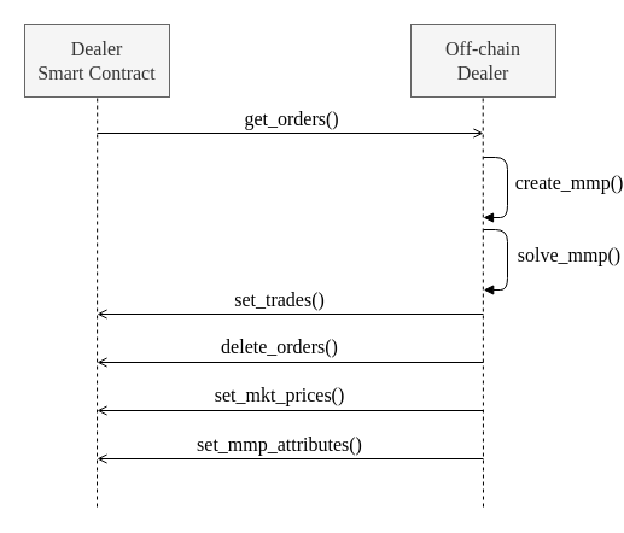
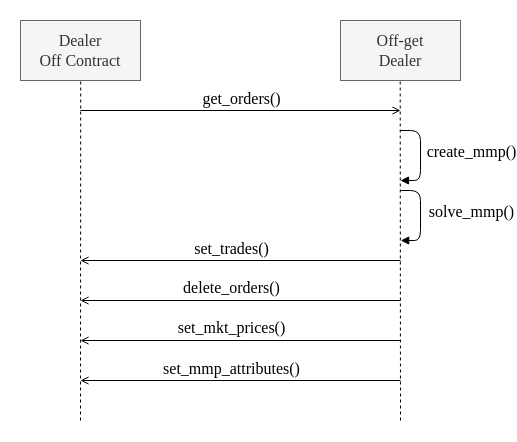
  <mxCell id="0" />
  <mxCell id="1" parent="0" />
- <mxCell id="2" value="Dealer&lt;br style=&quot;font-size: 16px;&quot;&gt;Smart Contract" style="rounded=0;whiteSpace=wrap;html=1;fillColor=#f5f5f5;strokeColor=#666666;fontColor=#333333;fontFamily=Lucida Console;fontSize=16;" parent="1" vertex="1"><mxGeometry x="20" y="20" width="120" height="60" as="geometry" /></mxCell>
- <mxCell id="3" value="Off-chain&lt;br style=&quot;font-size: 16px;&quot;&gt;Dealer" style="rounded=0;whiteSpace=wrap;html=1;fillColor=#f5f5f5;strokeColor=#666666;fontColor=#333333;fontFamily=Lucida Console;fontSize=16;" parent="1" vertex="1"><mxGeometry x="340" y="20" width="120" height="60" as="geometry" /></mxCell>
+ <mxCell id="2" value="Dealer&lt;br style=&quot;font-size: 16px;&quot;&gt;Off Contract" style="rounded=0;whiteSpace=wrap;html=1;fillColor=#f5f5f5;strokeColor=#666666;fontColor=#333333;fontFamily=Lucida Console;fontSize=16;" parent="1" vertex="1"><mxGeometry x="20" y="20" width="120" height="60" as="geometry" /></mxCell>
+ <mxCell id="3" value="Off-get&lt;br style=&quot;font-size: 16px;&quot;&gt;Dealer" style="rounded=0;whiteSpace=wrap;html=1;fillColor=#f5f5f5;strokeColor=#666666;fontColor=#333333;fontFamily=Lucida Console;fontSize=16;" parent="1" vertex="1"><mxGeometry x="340" y="20" width="120" height="60" as="geometry" /></mxCell>
  <mxCell id="4" value="" style="endArrow=none;dashed=1;html=1;entryX=0.46;entryY=1.031;entryDx=0;entryDy=0;entryPerimeter=0;fontFamily=Lucida Console;" parent="1" edge="1"><mxGeometry width="50" height="50" relative="1" as="geometry"><mxPoint x="400" y="420" as="sourcePoint" /><mxPoint x="399.7" y="79.86" as="targetPoint" /></mxGeometry></mxCell>
  <mxCell id="5" value="" style="endArrow=none;dashed=1;html=1;entryX=0.46;entryY=1.031;entryDx=0;entryDy=0;entryPerimeter=0;fontFamily=Lucida Console;" parent="1" edge="1"><mxGeometry width="50" height="50" relative="1" as="geometry"><mxPoint x="80" y="420" as="sourcePoint" /><mxPoint x="80.2" y="79.86" as="targetPoint" /></mxGeometry></mxCell>
  <mxCell id="6" value="" style="endArrow=none;html=1;endFill=0;startArrow=open;startFill=0;fontFamily=Lucida Console;" parent="1" edge="1"><mxGeometry width="50" height="50" relative="1" as="geometry"><mxPoint x="400" y="110" as="sourcePoint" /><mxPoint x="80" y="110" as="targetPoint" /></mxGeometry></mxCell>
  <mxCell id="7" value="get_orders()" style="text;html=1;resizable=0;points=[];align=center;verticalAlign=middle;labelBackgroundColor=#ffffff;fontFamily=Lucida Console;fontSize=16;" parent="6" vertex="1" connectable="0"><mxGeometry x="0.091" y="-2" relative="1" as="geometry"><mxPoint x="15" y="-11" as="offset" /></mxGeometry></mxCell>
  <mxCell id="8" value="" style="endArrow=none;html=1;endFill=0;startArrow=block;startFill=1;edgeStyle=orthogonalEdgeStyle;fontFamily=Lucida Console;" parent="1" edge="1"><mxGeometry width="50" height="50" relative="1" as="geometry"><mxPoint x="400" y="180" as="sourcePoint" /><mxPoint x="400" y="130" as="targetPoint" /><Array as="points"><mxPoint x="420" y="180" /><mxPoint x="420" y="130" /></Array></mxGeometry></mxCell>
  <mxCell id="9" value="create_mmp()" style="text;html=1;resizable=0;points=[];align=center;verticalAlign=middle;labelBackgroundColor=#ffffff;fontFamily=Lucida Console;fontSize=16;" parent="8" vertex="1" connectable="0"><mxGeometry x="-0.015" y="1" relative="1" as="geometry"><mxPoint x="51" y="-5.5" as="offset" /></mxGeometry></mxCell>
  <mxCell id="10" value="" style="endArrow=none;html=1;endFill=0;startArrow=block;startFill=1;edgeStyle=orthogonalEdgeStyle;fontFamily=Lucida Console;" parent="1" edge="1"><mxGeometry width="50" height="50" relative="1" as="geometry"><mxPoint x="400.2" y="240" as="sourcePoint" /><mxPoint x="400.2" y="190" as="targetPoint" /><Array as="points"><mxPoint x="420" y="240" /><mxPoint x="420" y="190" /></Array></mxGeometry></mxCell>
  <mxCell id="11" value="solve_mmp()" style="text;html=1;resizable=0;points=[];align=center;verticalAlign=middle;labelBackgroundColor=#ffffff;fontFamily=Lucida Console;fontSize=16;" parent="10" vertex="1" connectable="0"><mxGeometry x="-0.015" y="1" relative="1" as="geometry"><mxPoint x="51" y="-5.5" as="offset" /></mxGeometry></mxCell>
  <mxCell id="12" value="" style="endArrow=open;html=1;endFill=0;startArrow=none;startFill=0;fontFamily=Lucida Console;" parent="1" edge="1"><mxGeometry width="50" height="50" relative="1" as="geometry"><mxPoint x="400" y="260" as="sourcePoint" /><mxPoint x="80" y="260" as="targetPoint" /></mxGeometry></mxCell>
  <mxCell id="13" value="set_trades()" style="text;html=1;resizable=0;points=[];align=center;verticalAlign=middle;labelBackgroundColor=#ffffff;fontFamily=Lucida Console;fontSize=16;" parent="12" vertex="1" connectable="0"><mxGeometry x="-0.306" y="-1" relative="1" as="geometry"><mxPoint x="-59" y="-12" as="offset" /></mxGeometry></mxCell>
  <mxCell id="14" value="" style="endArrow=open;html=1;endFill=0;startArrow=none;startFill=0;fontFamily=Lucida Console;" parent="1" edge="1"><mxGeometry width="50" height="50" relative="1" as="geometry"><mxPoint x="400" y="300" as="sourcePoint" /><mxPoint x="80" y="300" as="targetPoint" /></mxGeometry></mxCell>
  <mxCell id="15" value="delete_orders()" style="text;html=1;resizable=0;points=[];align=center;verticalAlign=middle;labelBackgroundColor=#ffffff;fontFamily=Lucida Console;fontSize=16;" parent="14" vertex="1" connectable="0"><mxGeometry x="-0.131" y="1" relative="1" as="geometry"><mxPoint x="-31" y="-15" as="offset" /></mxGeometry></mxCell>
  <mxCell id="16" value="" style="endArrow=open;html=1;endFill=0;startArrow=none;startFill=0;fontFamily=Lucida Console;" parent="1" edge="1"><mxGeometry width="50" height="50" relative="1" as="geometry"><mxPoint x="400" y="340" as="sourcePoint" /><mxPoint x="80" y="340" as="targetPoint" /></mxGeometry></mxCell>
  <mxCell id="17" value="set_mkt_prices()" style="text;html=1;resizable=0;points=[];align=center;verticalAlign=middle;labelBackgroundColor=#ffffff;fontFamily=Lucida Console;fontSize=16;" parent="16" vertex="1" connectable="0"><mxGeometry x="-0.091" y="1" relative="1" as="geometry"><mxPoint x="-24.5" y="-15" as="offset" /></mxGeometry></mxCell>
  <mxCell id="18" value="" style="endArrow=open;html=1;endFill=0;startArrow=none;startFill=0;fontFamily=Lucida Console;" parent="1" edge="1"><mxGeometry width="50" height="50" relative="1" as="geometry"><mxPoint x="400" y="380" as="sourcePoint" /><mxPoint x="80" y="380" as="targetPoint" /></mxGeometry></mxCell>
  <mxCell id="19" value="set_mmp_attributes()" style="text;html=1;resizable=0;points=[];align=center;verticalAlign=middle;labelBackgroundColor=#ffffff;fontFamily=Lucida Console;fontSize=16;" parent="18" vertex="1" connectable="0"><mxGeometry x="-0.039" y="-2" relative="1" as="geometry"><mxPoint x="-16" y="-11" as="offset" /></mxGeometry></mxCell>
